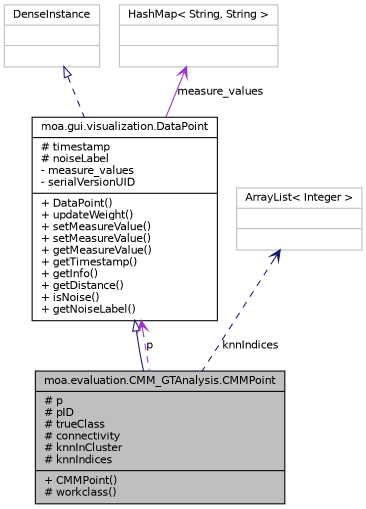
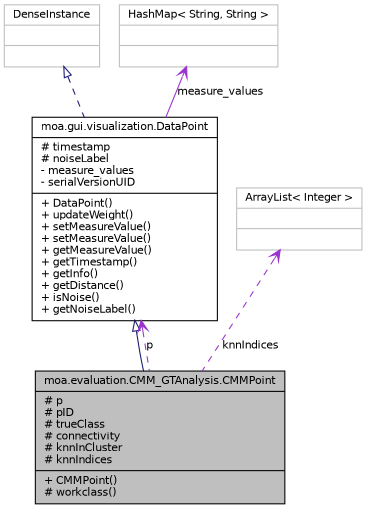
  digraph {
    node [color=grey75 fillcolor=white fontname=Helvetica fontsize=10 shape=record style=filled]
    edge [arrowtail=open color=darkorchid3 dir=back fontname=Helvetica fontsize=10 labelfontname=Helvetica labelfontsize=10 style=dashed]
    n1 [color=black fillcolor=grey75 fontcolor=black height=0.2 label="{moa.evaluation.CMM_GTAnalysis.CMMPoint\n|# p\l# pID\l# trueClass\l# connectivity\l# knnInCluster\l# knnIndices\l|+ CMMPoint()\l# workclass()\l}" width=0.4]
    n2 [color=black height=0.2 label="{moa.gui.visualization.DataPoint\n|# timestamp\l# noiseLabel\l- measure_values\l- serialVersionUID\l|+ DataPoint()\l+ updateWeight()\l+ setMeasureValue()\l+ setMeasureValue()\l+ getMeasureValue()\l+ getTimestamp()\l+ getInfo()\l+ getDistance()\l+ isNoise()\l+ getNoiseLabel()\l}" width=0.4]
    n3 [height=0.2 label="{DenseInstance\n||}" width=0.4]
    n4 [height=0.2 label="{HashMap\< String, String \>\n||}" width=0.4]
    n5 [height=0.2 label="{ArrayList\< Integer \>\n||}" width=0.4]
    n2 -> n1 [arrowtail=empty color=midnightblue style=solid]
    n2 -> n1 [label=p]
    n3 -> n2 [arrowtail=empty color=midnightblue]
    n4 -> n2 [label=measure_values style=solid]
-   n5 -> n1 [color=midnightblue label=knnIndices]
+   n5 -> n1 [label=knnIndices]
  }
